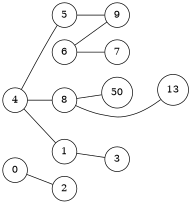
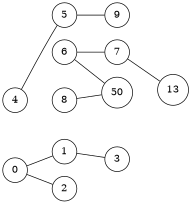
  strict digraph {
    rankdir=LR
    node [shape=circle]
    edge [arrowhead=none]
    5
    8
    9
    n4 [label=50]
    n5 [label=13]
    0
    1
    2
    3
    4
    6
    7
    subgraph sub_1 {
      rank=same
      5
      8
    }
    5 -> 9
    8 -> n4
-   8 -> n5
-   4 -> 1
+   7 -> n5
+   0 -> 1
    0 -> 2
    1 -> 3
    4 -> 5
-   4 -> 8
-   6 -> 9
+   6 -> n4
    6 -> 7
  }
